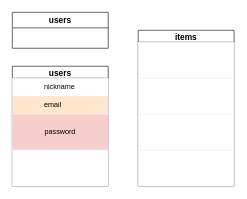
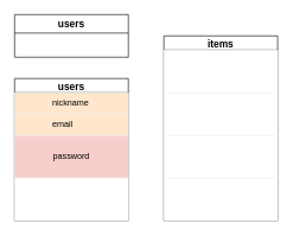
  <mxCell id="0" />
  <mxCell id="1" parent="0" />
  <mxCell id="2" value="users" style="swimlane;fontStyle=1;childLayout=stackLayout;horizontal=1;startSize=26;horizontalStack=0;resizeParent=1;resizeParentMax=0;resizeLast=0;collapsible=1;marginBottom=0;align=center;fontSize=14;rounded=0;direction=east;" vertex="1" parent="1"><mxGeometry x="20" y="20" width="160" height="60" as="geometry" /></mxCell>
  <mxCell id="3" value="items" style="swimlane;fontStyle=1;childLayout=stackLayout;horizontal=1;startSize=20;horizontalStack=0;resizeParent=1;resizeParentMax=0;resizeLast=0;collapsible=1;marginBottom=0;align=center;fontSize=14;rounded=0;direction=east;" vertex="1" parent="1"><mxGeometry x="230" y="50" width="160" height="260" as="geometry" /></mxCell>
  <mxCell id="4" value="" style="whiteSpace=wrap;html=1;rounded=0;shadow=0;strokeColor=#f0f0f0;align=center;" vertex="1" parent="3"><mxGeometry y="20" width="160" height="60" as="geometry" /></mxCell>
  <mxCell id="5" value="" style="whiteSpace=wrap;html=1;rounded=0;shadow=0;strokeColor=#f0f0f0;align=center;" vertex="1" parent="3"><mxGeometry y="80" width="160" height="60" as="geometry" /></mxCell>
  <mxCell id="6" value="" style="whiteSpace=wrap;html=1;rounded=0;shadow=0;strokeColor=#f0f0f0;align=center;" vertex="1" parent="3"><mxGeometry y="140" width="160" height="60" as="geometry" /></mxCell>
  <mxCell id="7" value="" style="whiteSpace=wrap;html=1;rounded=0;shadow=0;strokeColor=#f0f0f0;align=center;" vertex="1" parent="3"><mxGeometry y="200" width="160" height="60" as="geometry" /></mxCell>
  <mxCell id="8" value="users" style="swimlane;fontStyle=1;childLayout=stackLayout;horizontal=1;startSize=20;horizontalStack=0;resizeParent=1;resizeParentMax=0;resizeLast=0;collapsible=1;marginBottom=0;align=center;fontSize=14;rounded=0;direction=east;" vertex="1" parent="1"><mxGeometry x="20" y="110" width="160" height="200" as="geometry" /></mxCell>
- <mxCell id="9" value="nickname&lt;span style=&quot;white-space: pre&quot;&gt;&#09;&lt;/span&gt;" style="whiteSpace=wrap;html=1;rounded=0;shadow=0;strokeColor=#f0f0f0;align=center;" vertex="1" parent="8"><mxGeometry y="20" width="160" height="30" as="geometry" /></mxCell>
+ <mxCell id="9" value="nickname&lt;span style=&quot;white-space: pre&quot;&gt;&#09;&lt;/span&gt;" style="whiteSpace=wrap;html=1;rounded=0;shadow=0;strokeColor=#f0f0f0;align=center;fillColor=#ffe6cc;" vertex="1" parent="8"><mxGeometry y="20" width="160" height="30" as="geometry" /></mxCell>
  <mxCell id="10" value="email&lt;span style=&quot;white-space: pre&quot;&gt;&#09;&lt;/span&gt;" style="whiteSpace=wrap;html=1;rounded=0;shadow=0;strokeColor=#f0f0f0;align=center;fillColor=#ffe6cc;" vertex="1" parent="8"><mxGeometry y="50" width="160" height="30" as="geometry" /></mxCell>
  <mxCell id="11" value="password" style="whiteSpace=wrap;html=1;rounded=0;shadow=0;strokeColor=#f0f0f0;align=center;fillColor=#f8cecc;" vertex="1" parent="8"><mxGeometry y="80" width="160" height="60" as="geometry" /></mxCell>
  <mxCell id="12" value="" style="whiteSpace=wrap;html=1;rounded=0;shadow=0;strokeColor=#f0f0f0;align=center;" vertex="1" parent="8"><mxGeometry y="140" width="160" height="60" as="geometry" /></mxCell>
